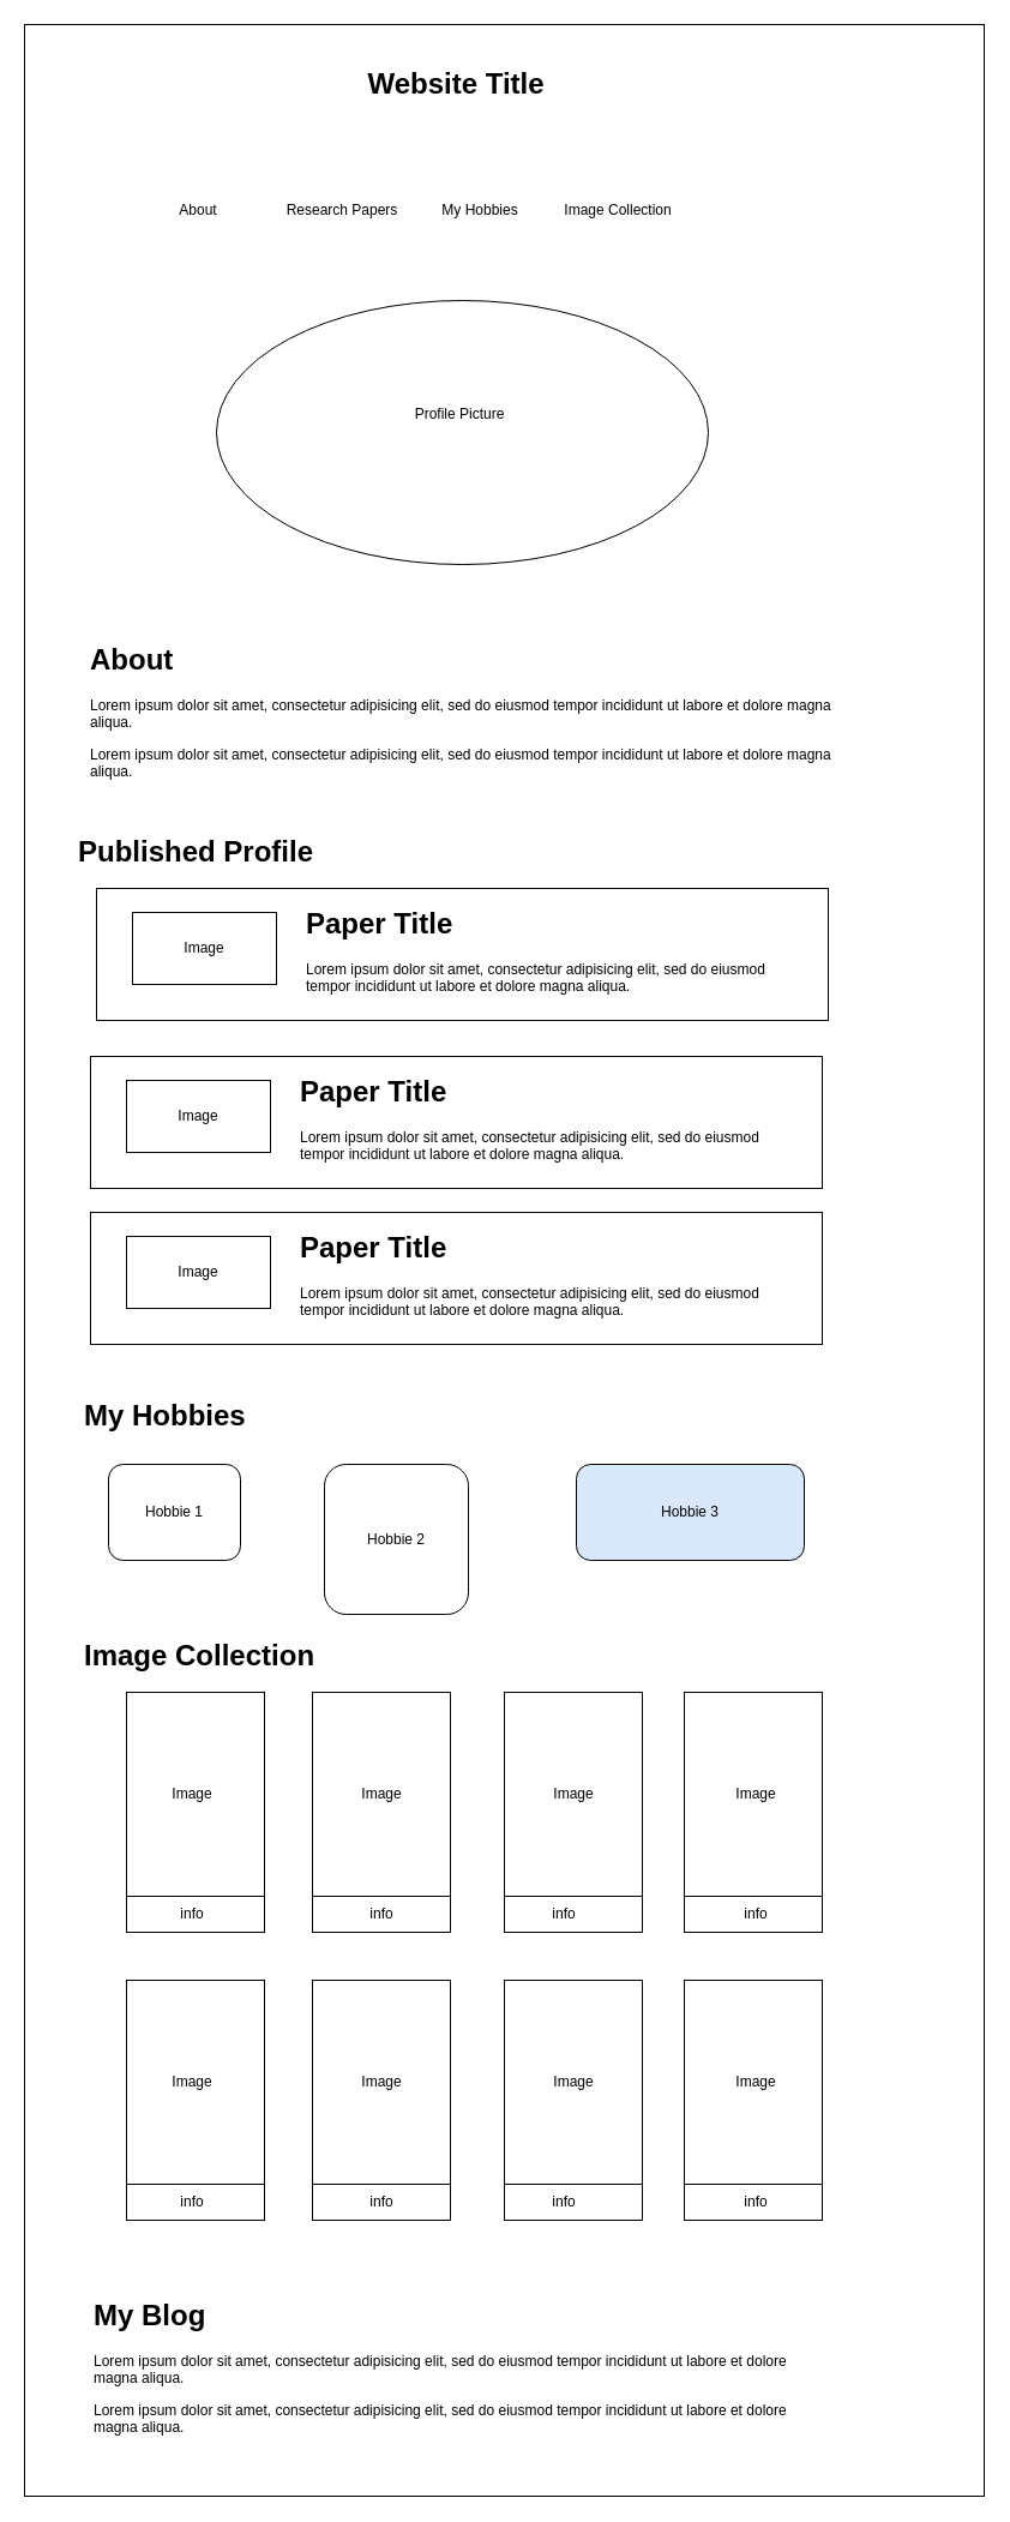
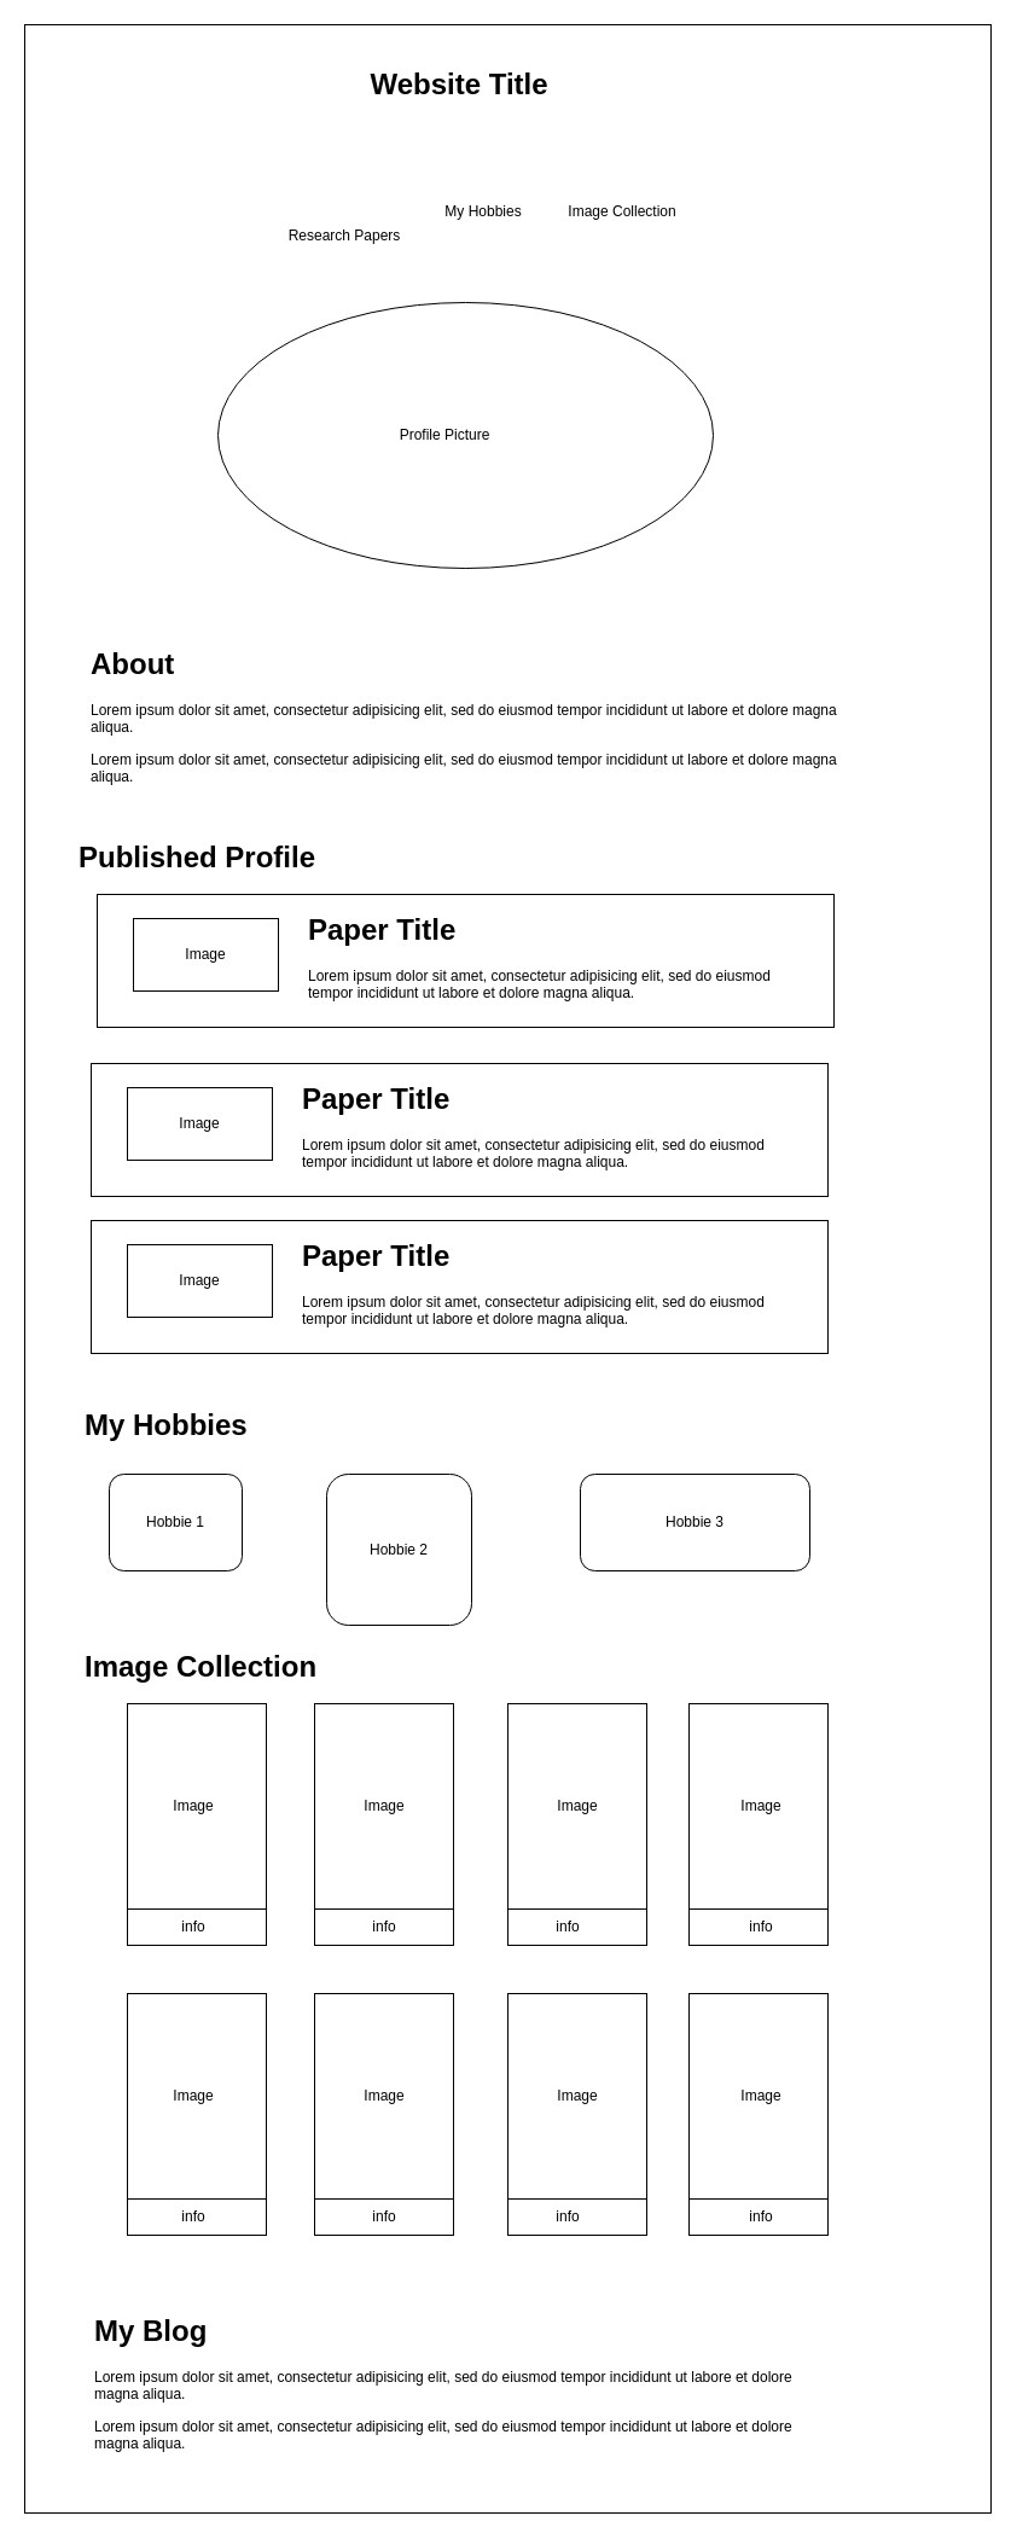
  <mxCell id="0" />
  <mxCell id="1" parent="0" />
  <mxCell id="2" value="" style="rounded=0;whiteSpace=wrap;html=1;" vertex="1" parent="1"><mxGeometry x="20" y="20" width="800" height="2060" as="geometry" /></mxCell>
  <mxCell id="3" value="&lt;b&gt;&lt;font style=&quot;font-size: 24px;&quot;&gt;Website Title&lt;/font&gt;&lt;/b&gt;" style="text;html=1;strokeColor=none;fillColor=none;align=center;verticalAlign=middle;whiteSpace=wrap;rounded=0;" vertex="1" parent="1"><mxGeometry x="105" y="40" width="550" height="60" as="geometry" /></mxCell>
- <mxCell id="4" value="About" style="text;html=1;strokeColor=none;fillColor=none;align=center;verticalAlign=middle;whiteSpace=wrap;rounded=0;" vertex="1" parent="1"><mxGeometry x="135" y="160" width="60" height="30" as="geometry" /></mxCell>
  <mxCell id="5" value="My Hobbies" style="text;html=1;strokeColor=none;fillColor=none;align=center;verticalAlign=middle;whiteSpace=wrap;rounded=0;" vertex="1" parent="1"><mxGeometry x="355" y="160" width="90" height="30" as="geometry" /></mxCell>
- <mxCell id="6" value="Research Papers" style="text;html=1;strokeColor=none;fillColor=none;align=center;verticalAlign=middle;whiteSpace=wrap;rounded=0;" vertex="1" parent="1"><mxGeometry x="225" y="160" width="120" height="30" as="geometry" /></mxCell>
+ <mxCell id="6" value="Research Papers" style="text;html=1;strokeColor=none;fillColor=none;align=center;verticalAlign=middle;whiteSpace=wrap;rounded=0;" vertex="1" parent="1"><mxGeometry x="225" y="180" width="120" height="30" as="geometry" /></mxCell>
  <mxCell id="7" value="Image Collection" style="text;html=1;strokeColor=none;fillColor=none;align=center;verticalAlign=middle;whiteSpace=wrap;rounded=0;" vertex="1" parent="1"><mxGeometry x="465" y="165" width="100" height="20" as="geometry" /></mxCell>
  <mxCell id="8" value="" style="ellipse;whiteSpace=wrap;html=1;" vertex="1" parent="1"><mxGeometry x="180" y="250" width="410" height="220" as="geometry" /></mxCell>
- <mxCell id="9" value="Profile Picture" style="text;html=1;strokeColor=none;fillColor=none;align=center;verticalAlign=middle;whiteSpace=wrap;rounded=0;" vertex="1" parent="1"><mxGeometry x="327.5" y="330" width="110" height="30" as="geometry" /></mxCell>
+ <mxCell id="9" value="Profile Picture" style="text;html=1;strokeColor=none;fillColor=none;align=center;verticalAlign=middle;whiteSpace=wrap;rounded=0;" vertex="1" parent="1"><mxGeometry x="312.5" y="345" width="110" height="30" as="geometry" /></mxCell>
  <mxCell id="10" value="&lt;h1&gt;About&lt;/h1&gt;&lt;p&gt;Lorem ipsum dolor sit amet, consectetur adipisicing elit, sed do eiusmod tempor incididunt ut labore et dolore magna aliqua.&lt;/p&gt;Lorem ipsum dolor sit amet, consectetur adipisicing elit, sed do eiusmod tempor incididunt ut labore et dolore magna aliqua." style="text;html=1;strokeColor=none;fillColor=none;spacing=5;spacingTop=-20;whiteSpace=wrap;overflow=hidden;rounded=0;" vertex="1" parent="1"><mxGeometry x="70" y="530" width="640" height="170" as="geometry" /></mxCell>
  <mxCell id="11" value="&lt;h1&gt;Published Profile&lt;/h1&gt;&lt;p&gt;&lt;br&gt;&lt;/p&gt;" style="text;html=1;strokeColor=none;fillColor=none;spacing=5;spacingTop=-20;whiteSpace=wrap;overflow=hidden;rounded=0;" vertex="1" parent="1"><mxGeometry x="60" y="690" width="220" height="50" as="geometry" /></mxCell>
  <mxCell id="12" value="" style="rounded=0;whiteSpace=wrap;html=1;" vertex="1" parent="1"><mxGeometry x="80" y="740" width="610" height="110" as="geometry" /></mxCell>
  <mxCell id="13" value="" style="rounded=0;whiteSpace=wrap;html=1;" vertex="1" parent="1"><mxGeometry x="110" y="760" width="120" height="60" as="geometry" /></mxCell>
  <mxCell id="14" value="&lt;h1&gt;Paper Title&lt;/h1&gt;&lt;p&gt;Lorem ipsum dolor sit amet, consectetur adipisicing elit, sed do eiusmod tempor incididunt ut labore et dolore magna aliqua.&lt;/p&gt;" style="text;html=1;strokeColor=none;fillColor=none;spacing=5;spacingTop=-20;whiteSpace=wrap;overflow=hidden;rounded=0;" vertex="1" parent="1"><mxGeometry x="250" y="750" width="420" height="80" as="geometry" /></mxCell>
  <mxCell id="15" value="Image" style="text;html=1;strokeColor=none;fillColor=none;align=center;verticalAlign=middle;whiteSpace=wrap;rounded=0;" vertex="1" parent="1"><mxGeometry x="140" y="775" width="60" height="30" as="geometry" /></mxCell>
  <mxCell id="16" value="" style="rounded=0;whiteSpace=wrap;html=1;" vertex="1" parent="1"><mxGeometry x="75" y="880" width="610" height="110" as="geometry" /></mxCell>
  <mxCell id="17" value="" style="rounded=0;whiteSpace=wrap;html=1;" vertex="1" parent="1"><mxGeometry x="105" y="900" width="120" height="60" as="geometry" /></mxCell>
  <mxCell id="18" value="&lt;h1&gt;Paper Title&lt;/h1&gt;&lt;p&gt;Lorem ipsum dolor sit amet, consectetur adipisicing elit, sed do eiusmod tempor incididunt ut labore et dolore magna aliqua.&lt;/p&gt;" style="text;html=1;strokeColor=none;fillColor=none;spacing=5;spacingTop=-20;whiteSpace=wrap;overflow=hidden;rounded=0;" vertex="1" parent="1"><mxGeometry x="245" y="890" width="420" height="80" as="geometry" /></mxCell>
  <mxCell id="19" value="Image" style="text;html=1;strokeColor=none;fillColor=none;align=center;verticalAlign=middle;whiteSpace=wrap;rounded=0;" vertex="1" parent="1"><mxGeometry x="135" y="915" width="60" height="30" as="geometry" /></mxCell>
  <mxCell id="20" value="" style="rounded=0;whiteSpace=wrap;html=1;" vertex="1" parent="1"><mxGeometry x="75" y="1010" width="610" height="110" as="geometry" /></mxCell>
  <mxCell id="21" value="" style="rounded=0;whiteSpace=wrap;html=1;" vertex="1" parent="1"><mxGeometry x="105" y="1030" width="120" height="60" as="geometry" /></mxCell>
  <mxCell id="22" value="&lt;h1&gt;Paper Title&lt;/h1&gt;&lt;p&gt;Lorem ipsum dolor sit amet, consectetur adipisicing elit, sed do eiusmod tempor incididunt ut labore et dolore magna aliqua.&lt;/p&gt;" style="text;html=1;strokeColor=none;fillColor=none;spacing=5;spacingTop=-20;whiteSpace=wrap;overflow=hidden;rounded=0;" vertex="1" parent="1"><mxGeometry x="245" y="1020" width="420" height="80" as="geometry" /></mxCell>
  <mxCell id="23" value="Image" style="text;html=1;strokeColor=none;fillColor=none;align=center;verticalAlign=middle;whiteSpace=wrap;rounded=0;" vertex="1" parent="1"><mxGeometry x="135" y="1045" width="60" height="30" as="geometry" /></mxCell>
  <mxCell id="24" value="&lt;h1&gt;&lt;span style=&quot;background-color: initial;&quot;&gt;My Hobbies&lt;/span&gt;&lt;/h1&gt;&lt;h1&gt;&lt;br&gt;&lt;/h1&gt;" style="text;html=1;strokeColor=none;fillColor=none;spacing=5;spacingTop=-20;whiteSpace=wrap;overflow=hidden;rounded=0;" vertex="1" parent="1"><mxGeometry x="65" y="1160" width="205" height="40" as="geometry" /></mxCell>
  <mxCell id="25" value="Hobbie 1" style="rounded=1;whiteSpace=wrap;html=1;" vertex="1" parent="1"><mxGeometry x="90" y="1220" width="110" height="80" as="geometry" /></mxCell>
  <mxCell id="26" value="Hobbie 2" style="rounded=1;whiteSpace=wrap;html=1;" vertex="1" parent="1"><mxGeometry x="270" y="1220" width="120" height="125" as="geometry" /></mxCell>
- <mxCell id="27" value="Hobbie 3" style="rounded=1;whiteSpace=wrap;html=1;fillColor=#dae8fc;" vertex="1" parent="1"><mxGeometry x="480" y="1220" width="190" height="80" as="geometry" /></mxCell>
+ <mxCell id="27" value="Hobbie 3" style="rounded=1;whiteSpace=wrap;html=1;" vertex="1" parent="1"><mxGeometry x="480" y="1220" width="190" height="80" as="geometry" /></mxCell>
  <mxCell id="28" value="&lt;h1&gt;Image Collection&lt;/h1&gt;&lt;p&gt;&lt;br&gt;&lt;/p&gt;" style="text;html=1;strokeColor=none;fillColor=none;spacing=5;spacingTop=-20;whiteSpace=wrap;overflow=hidden;rounded=0;" vertex="1" parent="1"><mxGeometry x="65" y="1360" width="245" height="50" as="geometry" /></mxCell>
  <mxCell id="29" value="" style="rounded=0;whiteSpace=wrap;html=1;direction=south;" vertex="1" parent="1"><mxGeometry x="105" y="1410" width="115" height="200" as="geometry" /></mxCell>
  <mxCell id="30" value="Image" style="text;html=1;strokeColor=none;fillColor=none;align=center;verticalAlign=middle;whiteSpace=wrap;rounded=0;" vertex="1" parent="1"><mxGeometry x="130" y="1480" width="60" height="30" as="geometry" /></mxCell>
  <mxCell id="31" value="info" style="text;html=1;strokeColor=none;fillColor=none;align=center;verticalAlign=middle;whiteSpace=wrap;rounded=0;" vertex="1" parent="1"><mxGeometry x="107.5" y="1580" width="60" height="30" as="geometry" /></mxCell>
  <mxCell id="32" value="" style="rounded=0;whiteSpace=wrap;html=1;" vertex="1" parent="1"><mxGeometry x="105" y="1580" width="115" height="30" as="geometry" /></mxCell>
  <mxCell id="33" value="info" style="text;html=1;strokeColor=none;fillColor=none;align=center;verticalAlign=middle;whiteSpace=wrap;rounded=0;" vertex="1" parent="1"><mxGeometry x="130" y="1580" width="60" height="30" as="geometry" /></mxCell>
  <mxCell id="34" value="" style="rounded=0;whiteSpace=wrap;html=1;direction=south;" vertex="1" parent="1"><mxGeometry x="260" y="1410" width="115" height="200" as="geometry" /></mxCell>
  <mxCell id="35" value="Image" style="text;html=1;strokeColor=none;fillColor=none;align=center;verticalAlign=middle;whiteSpace=wrap;rounded=0;" vertex="1" parent="1"><mxGeometry x="287.5" y="1480" width="60" height="30" as="geometry" /></mxCell>
  <mxCell id="36" value="info" style="text;html=1;strokeColor=none;fillColor=none;align=center;verticalAlign=middle;whiteSpace=wrap;rounded=0;" vertex="1" parent="1"><mxGeometry x="247.5" y="1580" width="60" height="30" as="geometry" /></mxCell>
  <mxCell id="37" value="" style="rounded=0;whiteSpace=wrap;html=1;" vertex="1" parent="1"><mxGeometry x="260" y="1580" width="115" height="30" as="geometry" /></mxCell>
  <mxCell id="38" value="info" style="text;html=1;strokeColor=none;fillColor=none;align=center;verticalAlign=middle;whiteSpace=wrap;rounded=0;" vertex="1" parent="1"><mxGeometry x="287.5" y="1580" width="60" height="30" as="geometry" /></mxCell>
  <mxCell id="39" value="" style="rounded=0;whiteSpace=wrap;html=1;direction=south;" vertex="1" parent="1"><mxGeometry x="420" y="1410" width="115" height="200" as="geometry" /></mxCell>
  <mxCell id="40" value="Image" style="text;html=1;strokeColor=none;fillColor=none;align=center;verticalAlign=middle;whiteSpace=wrap;rounded=0;" vertex="1" parent="1"><mxGeometry x="447.5" y="1480" width="60" height="30" as="geometry" /></mxCell>
  <mxCell id="41" value="" style="rounded=0;whiteSpace=wrap;html=1;" vertex="1" parent="1"><mxGeometry x="420" y="1580" width="115" height="30" as="geometry" /></mxCell>
  <mxCell id="42" value="info" style="text;html=1;strokeColor=none;fillColor=none;align=center;verticalAlign=middle;whiteSpace=wrap;rounded=0;" vertex="1" parent="1"><mxGeometry x="440" y="1580" width="60" height="30" as="geometry" /></mxCell>
  <mxCell id="43" value="" style="rounded=0;whiteSpace=wrap;html=1;direction=south;" vertex="1" parent="1"><mxGeometry x="570" y="1410" width="115" height="200" as="geometry" /></mxCell>
  <mxCell id="44" value="Image" style="text;html=1;strokeColor=none;fillColor=none;align=center;verticalAlign=middle;whiteSpace=wrap;rounded=0;" vertex="1" parent="1"><mxGeometry x="600" y="1480" width="60" height="30" as="geometry" /></mxCell>
  <mxCell id="45" value="info" style="text;html=1;strokeColor=none;fillColor=none;align=center;verticalAlign=middle;whiteSpace=wrap;rounded=0;" vertex="1" parent="1"><mxGeometry x="597.5" y="1580" width="60" height="30" as="geometry" /></mxCell>
  <mxCell id="46" value="" style="rounded=0;whiteSpace=wrap;html=1;" vertex="1" parent="1"><mxGeometry x="570" y="1580" width="115" height="30" as="geometry" /></mxCell>
  <mxCell id="47" value="info" style="text;html=1;strokeColor=none;fillColor=none;align=center;verticalAlign=middle;whiteSpace=wrap;rounded=0;" vertex="1" parent="1"><mxGeometry x="600" y="1580" width="60" height="30" as="geometry" /></mxCell>
  <mxCell id="48" value="" style="rounded=0;whiteSpace=wrap;html=1;direction=south;" vertex="1" parent="1"><mxGeometry x="105" y="1650" width="115" height="200" as="geometry" /></mxCell>
  <mxCell id="49" value="Image" style="text;html=1;strokeColor=none;fillColor=none;align=center;verticalAlign=middle;whiteSpace=wrap;rounded=0;" vertex="1" parent="1"><mxGeometry x="130" y="1720" width="60" height="30" as="geometry" /></mxCell>
  <mxCell id="50" value="info" style="text;html=1;strokeColor=none;fillColor=none;align=center;verticalAlign=middle;whiteSpace=wrap;rounded=0;" vertex="1" parent="1"><mxGeometry x="107.5" y="1820" width="60" height="30" as="geometry" /></mxCell>
  <mxCell id="51" value="" style="rounded=0;whiteSpace=wrap;html=1;" vertex="1" parent="1"><mxGeometry x="105" y="1820" width="115" height="30" as="geometry" /></mxCell>
  <mxCell id="52" value="info" style="text;html=1;strokeColor=none;fillColor=none;align=center;verticalAlign=middle;whiteSpace=wrap;rounded=0;" vertex="1" parent="1"><mxGeometry x="130" y="1820" width="60" height="30" as="geometry" /></mxCell>
  <mxCell id="53" value="" style="rounded=0;whiteSpace=wrap;html=1;direction=south;" vertex="1" parent="1"><mxGeometry x="260" y="1650" width="115" height="200" as="geometry" /></mxCell>
  <mxCell id="54" value="Image" style="text;html=1;strokeColor=none;fillColor=none;align=center;verticalAlign=middle;whiteSpace=wrap;rounded=0;" vertex="1" parent="1"><mxGeometry x="287.5" y="1720" width="60" height="30" as="geometry" /></mxCell>
  <mxCell id="55" value="info" style="text;html=1;strokeColor=none;fillColor=none;align=center;verticalAlign=middle;whiteSpace=wrap;rounded=0;" vertex="1" parent="1"><mxGeometry x="247.5" y="1820" width="60" height="30" as="geometry" /></mxCell>
  <mxCell id="56" value="" style="rounded=0;whiteSpace=wrap;html=1;" vertex="1" parent="1"><mxGeometry x="260" y="1820" width="115" height="30" as="geometry" /></mxCell>
  <mxCell id="57" value="info" style="text;html=1;strokeColor=none;fillColor=none;align=center;verticalAlign=middle;whiteSpace=wrap;rounded=0;" vertex="1" parent="1"><mxGeometry x="287.5" y="1820" width="60" height="30" as="geometry" /></mxCell>
  <mxCell id="58" value="" style="rounded=0;whiteSpace=wrap;html=1;direction=south;" vertex="1" parent="1"><mxGeometry x="420" y="1650" width="115" height="200" as="geometry" /></mxCell>
  <mxCell id="59" value="Image" style="text;html=1;strokeColor=none;fillColor=none;align=center;verticalAlign=middle;whiteSpace=wrap;rounded=0;" vertex="1" parent="1"><mxGeometry x="447.5" y="1720" width="60" height="30" as="geometry" /></mxCell>
  <mxCell id="60" value="" style="rounded=0;whiteSpace=wrap;html=1;" vertex="1" parent="1"><mxGeometry x="420" y="1820" width="115" height="30" as="geometry" /></mxCell>
  <mxCell id="61" value="info" style="text;html=1;strokeColor=none;fillColor=none;align=center;verticalAlign=middle;whiteSpace=wrap;rounded=0;" vertex="1" parent="1"><mxGeometry x="440" y="1820" width="60" height="30" as="geometry" /></mxCell>
  <mxCell id="62" value="" style="rounded=0;whiteSpace=wrap;html=1;direction=south;" vertex="1" parent="1"><mxGeometry x="570" y="1650" width="115" height="200" as="geometry" /></mxCell>
  <mxCell id="63" value="Image" style="text;html=1;strokeColor=none;fillColor=none;align=center;verticalAlign=middle;whiteSpace=wrap;rounded=0;" vertex="1" parent="1"><mxGeometry x="600" y="1720" width="60" height="30" as="geometry" /></mxCell>
  <mxCell id="64" value="info" style="text;html=1;strokeColor=none;fillColor=none;align=center;verticalAlign=middle;whiteSpace=wrap;rounded=0;" vertex="1" parent="1"><mxGeometry x="597.5" y="1820" width="60" height="30" as="geometry" /></mxCell>
  <mxCell id="65" value="" style="rounded=0;whiteSpace=wrap;html=1;" vertex="1" parent="1"><mxGeometry x="570" y="1820" width="115" height="30" as="geometry" /></mxCell>
  <mxCell id="66" value="info" style="text;html=1;strokeColor=none;fillColor=none;align=center;verticalAlign=middle;whiteSpace=wrap;rounded=0;" vertex="1" parent="1"><mxGeometry x="600" y="1820" width="60" height="30" as="geometry" /></mxCell>
  <mxCell id="67" value="&lt;h1&gt;My Blog&lt;/h1&gt;&lt;p&gt;Lorem ipsum dolor sit amet, consectetur adipisicing elit, sed do eiusmod tempor incididunt ut labore et dolore magna aliqua.&lt;/p&gt;&lt;p&gt;Lorem ipsum dolor sit amet, consectetur adipisicing elit, sed do eiusmod tempor incididunt ut labore et dolore magna aliqua.&lt;br&gt;&lt;/p&gt;" style="text;html=1;strokeColor=none;fillColor=none;spacing=5;spacingTop=-20;whiteSpace=wrap;overflow=hidden;rounded=0;" vertex="1" parent="1"><mxGeometry x="72.5" y="1910" width="617.5" height="130" as="geometry" /></mxCell>
